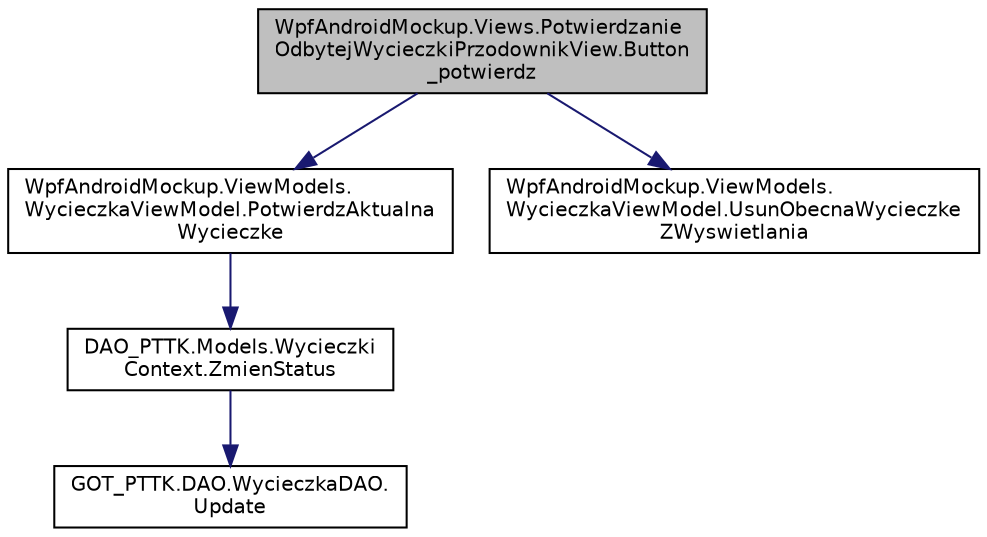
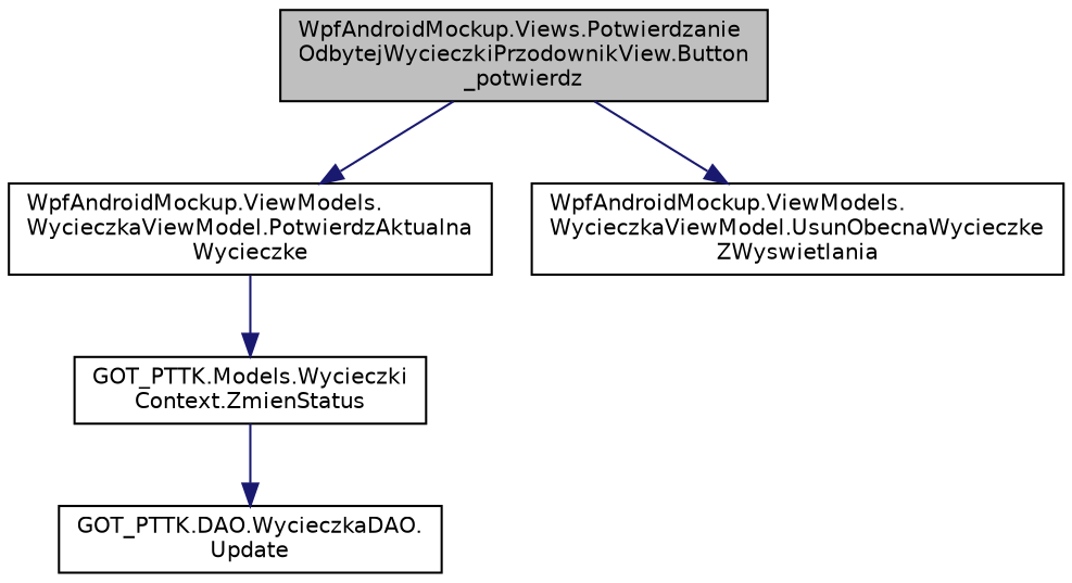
  digraph {
    rankdir=TB
    node [color=black fillcolor=white fontname=Helvetica fontsize=10 shape=record style=filled]
    edge [color=midnightblue fontname=Helvetica fontsize=10 labelfontname=Helvetica labelfontsize=10 style=solid]
    n1 [fillcolor=grey75 fontcolor=black height=0.2 label="WpfAndroidMockup.Views.Potwierdzanie\lOdbytejWycieczkiPrzodownikView.Button\l_potwierdz" width=0.4]
    n2 [height=0.2 label="WpfAndroidMockup.ViewModels.\lWycieczkaViewModel.PotwierdzAktualna\lWycieczke" width=0.4]
    n3 [height=0.2 label="WpfAndroidMockup.ViewModels.\lWycieczkaViewModel.UsunObecnaWycieczke\lZWyswietlania" width=0.4]
-   n4 [height=0.2 label="DAO_PTTK.Models.Wycieczki\lContext.ZmienStatus" width=0.4]
+   n4 [height=0.2 label="GOT_PTTK.Models.Wycieczki\lContext.ZmienStatus" width=0.4]
    n5 [height=0.2 label="GOT_PTTK.DAO.WycieczkaDAO.\lUpdate" width=0.4]
    n1 -> n2
    n1 -> n3
    n2 -> n4
    n4 -> n5
  }
